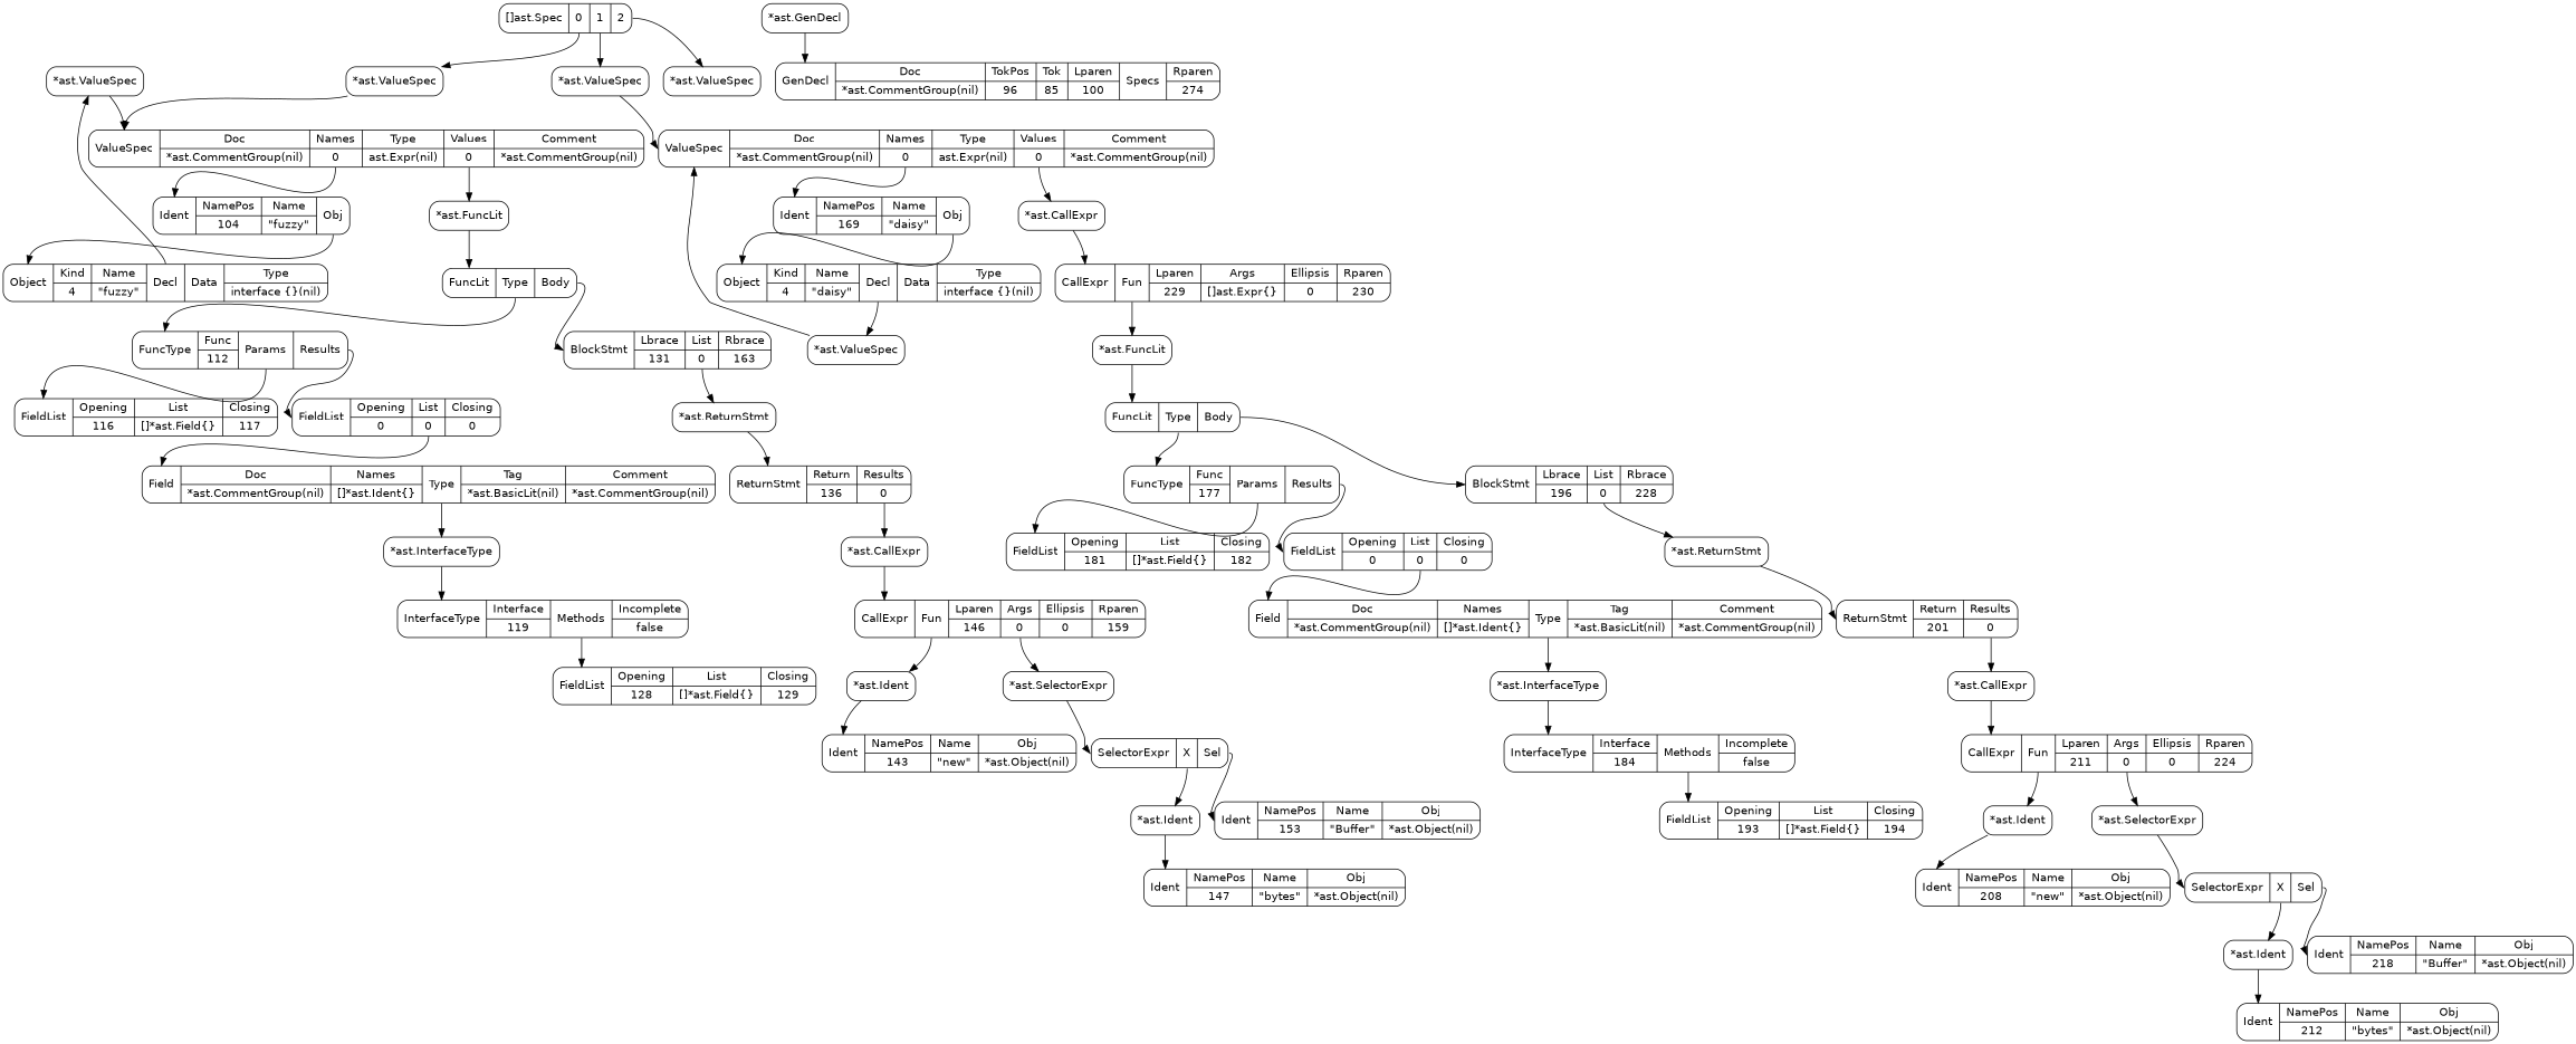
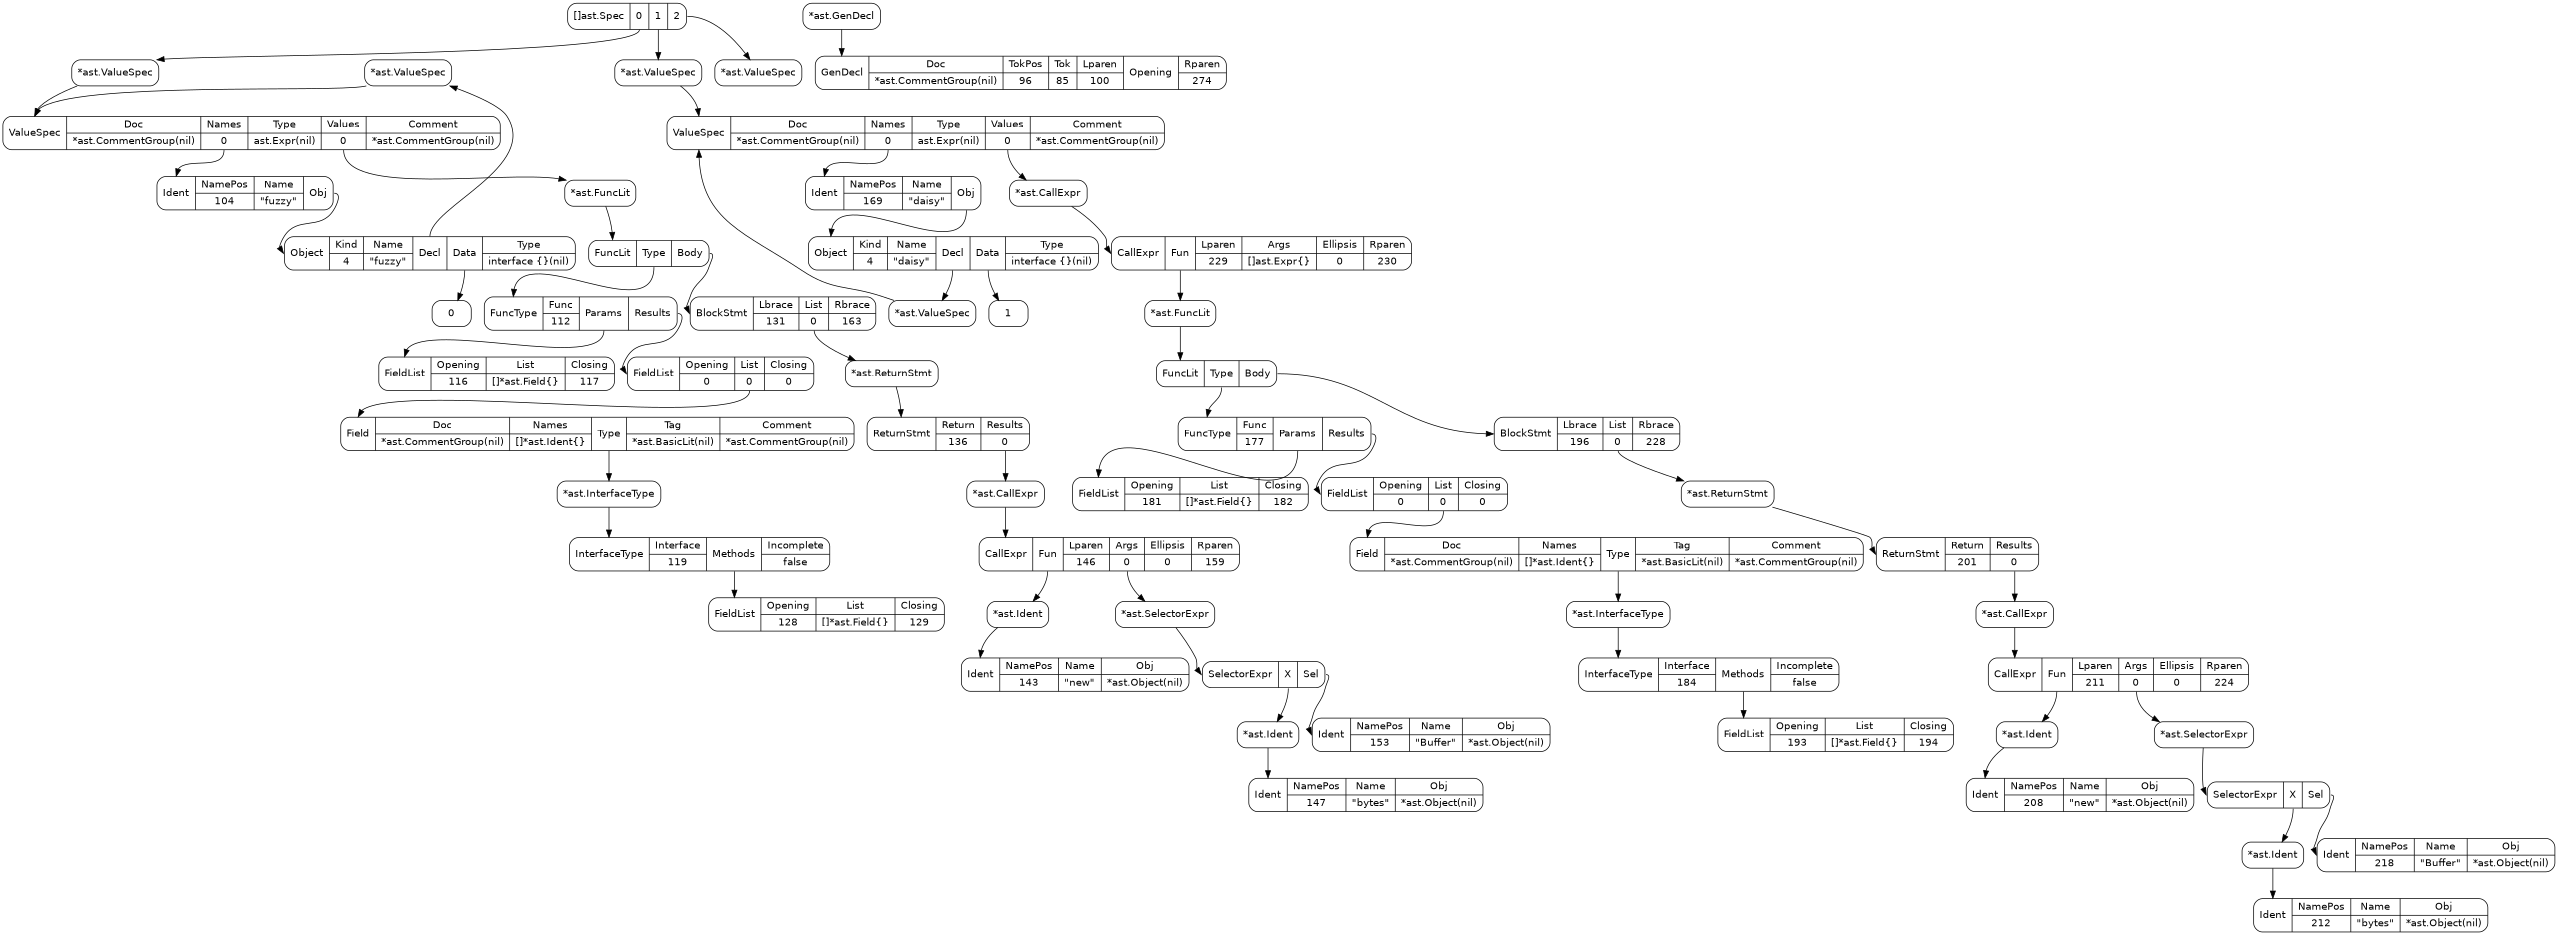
  digraph {
    fontname="DejaVu Sans"
    rankdir=TB
    node [fontname="DejaVu Sans" shape=Mrecord]
    edge [fontname="DejaVu Sans" headport=name tailport=name]
    n1 [label="<name> *ast.ValueSpec"]
    n2 [label="<name> ValueSpec |{<f0> Doc | *ast.CommentGroup(nil)} |{<f1> Names | {<31index0> 0}} |{<f2> Type | ast.Expr(nil)} |{<f3> Values | {<36index0> 0}} |{<f4> Comment | *ast.CommentGroup(nil)}  "]
    n3 [label="<name> Ident |{<f0> NamePos | 104} |{<f1> Name | \"fuzzy\"} |<f2> Obj "]
    n4 [label="<name> *ast.FuncLit"]
    n5 [label="<name> Object |{<f0> Kind | 4} |{<f1> Name | \"fuzzy\"} |<f2> Decl|<f3> Data|{<f4> Type | interface \{\}(nil)}  "]
    n6 [label="<name> FuncLit |<f0> Type|<f1> Body "]
+   n7 [label="<name> 0"]
    n8 [label="<name> FieldList |{<f0> Opening | 116} |{<f1> List | []*ast.Field\{\}} |{<f2> Closing | 117}  "]
    n9 [label="<name> FieldList |{<f0> Opening | 128} |{<f1> List | []*ast.Field\{\}} |{<f2> Closing | 129}  "]
    n10 [label="<name> InterfaceType |{<f0> Interface | 119} |<f1> Methods|{<f2> Incomplete | false}  "]
    n11 [label="<name> *ast.InterfaceType"]
    n12 [label="<name> Field |{<f0> Doc | *ast.CommentGroup(nil)} |{<f1> Names | []*ast.Ident\{\}} |<f2> Type|{<f3> Tag | *ast.BasicLit(nil)} |{<f4> Comment | *ast.CommentGroup(nil)}  "]
    n13 [label="<name> FieldList |{<f0> Opening | 0} |{<f1> List | {<42index0> 0}} |{<f2> Closing | 0}  "]
    n14 [label="<name> FuncType |{<f0> Func | 112} |<f1> Params|<f2> Results "]
    n15 [label="<name> Ident |{<f0> NamePos | 143} |{<f1> Name | \"new\"} |{<f2> Obj | *ast.Object(nil)}  "]
    n16 [label="<name> *ast.Ident"]
    n17 [label="<name> Ident |{<f0> NamePos | 147} |{<f1> Name | \"bytes\"} |{<f2> Obj | *ast.Object(nil)}  "]
    n18 [label="<name> *ast.Ident"]
    n19 [label="<name> Ident |{<f0> NamePos | 153} |{<f1> Name | \"Buffer\"} |{<f2> Obj | *ast.Object(nil)}  "]
    n20 [label="<name> SelectorExpr |<f0> X|<f1> Sel "]
    n21 [label="<name> *ast.SelectorExpr"]
    n22 [label="<name> CallExpr |<f0> Fun|{<f1> Lparen | 146} |{<f2> Args | {<56index0> 0}} |{<f3> Ellipsis | 0} |{<f4> Rparen | 159}  "]
    n23 [label="<name> *ast.CallExpr"]
    n24 [label="<name> ReturnStmt |{<f0> Return | 136} |{<f1> Results | {<52index0> 0}}  "]
    n25 [label="<name> *ast.ReturnStmt"]
    n26 [label="<name> BlockStmt |{<f0> Lbrace | 131} |{<f1> List | {<50index0> 0}} |{<f2> Rbrace | 163}  "]
    n27 [label="<name> *ast.ValueSpec"]
    n28 [label="<name> *ast.ValueSpec"]
    n29 [label="<name> ValueSpec |{<f0> Doc | *ast.CommentGroup(nil)} |{<f1> Names | {<67index0> 0}} |{<f2> Type | ast.Expr(nil)} |{<f3> Values | {<72index0> 0}} |{<f4> Comment | *ast.CommentGroup(nil)}  "]
    n30 [label="<name> Ident |{<f0> NamePos | 169} |{<f1> Name | \"daisy\"} |<f2> Obj "]
    n31 [label="<name> *ast.CallExpr"]
    n32 [label="<name> Object |{<f0> Kind | 4} |{<f1> Name | \"daisy\"} |<f2> Decl|<f3> Data|{<f4> Type | interface \{\}(nil)}  "]
    n33 [label="<name> CallExpr |<f0> Fun|{<f1> Lparen | 229} |{<f2> Args | []ast.Expr\{\}} |{<f3> Ellipsis | 0} |{<f4> Rparen | 230}  "]
+   n34 [label="<name> 1"]
    n35 [label="<name> FieldList |{<f0> Opening | 181} |{<f1> List | []*ast.Field\{\}} |{<f2> Closing | 182}  "]
    n36 [label="<name> FieldList |{<f0> Opening | 193} |{<f1> List | []*ast.Field\{\}} |{<f2> Closing | 194}  "]
    n37 [label="<name> InterfaceType |{<f0> Interface | 184} |<f1> Methods|{<f2> Incomplete | false}  "]
    n38 [label="<name> *ast.InterfaceType"]
    n39 [label="<name> Field |{<f0> Doc | *ast.CommentGroup(nil)} |{<f1> Names | []*ast.Ident\{\}} |<f2> Type|{<f3> Tag | *ast.BasicLit(nil)} |{<f4> Comment | *ast.CommentGroup(nil)}  "]
    n40 [label="<name> FieldList |{<f0> Opening | 0} |{<f1> List | {<79index0> 0}} |{<f2> Closing | 0}  "]
    n41 [label="<name> FuncType |{<f0> Func | 177} |<f1> Params|<f2> Results "]
    n42 [label="<name> Ident |{<f0> NamePos | 208} |{<f1> Name | \"new\"} |{<f2> Obj | *ast.Object(nil)}  "]
    n43 [label="<name> *ast.Ident"]
    n44 [label="<name> Ident |{<f0> NamePos | 212} |{<f1> Name | \"bytes\"} |{<f2> Obj | *ast.Object(nil)}  "]
    n45 [label="<name> *ast.Ident"]
    n46 [label="<name> Ident |{<f0> NamePos | 218} |{<f1> Name | \"Buffer\"} |{<f2> Obj | *ast.Object(nil)}  "]
    n47 [label="<name> SelectorExpr |<f0> X|<f1> Sel "]
    n48 [label="<name> *ast.SelectorExpr"]
    n49 [label="<name> CallExpr |<f0> Fun|{<f1> Lparen | 211} |{<f2> Args | {<93index0> 0}} |{<f3> Ellipsis | 0} |{<f4> Rparen | 224}  "]
    n50 [label="<name> *ast.CallExpr"]
    n51 [label="<name> ReturnStmt |{<f0> Return | 201} |{<f1> Results | {<89index0> 0}}  "]
    n52 [label="<name> *ast.ReturnStmt"]
    n53 [label="<name> BlockStmt |{<f0> Lbrace | 196} |{<f1> List | {<87index0> 0}} |{<f2> Rbrace | 228}  "]
    n54 [label="<name> FuncLit |<f0> Type|<f1> Body "]
    n55 [label="<name> *ast.FuncLit"]
    n56 [label="<name> *ast.ValueSpec"]
    n57 [label="<name> *ast.ValueSpec"]
    n58 [label="<name> []ast.Spec |<29index0> 0|<29index1> 1|<29index2> 2 "]
-   n59 [label="<name> GenDecl |{<f0> Doc | *ast.CommentGroup(nil)} |{<f1> TokPos | 96} |{<f2> Tok | 85} |{<f3> Lparen | 100} |<f4> Specs|{<f5> Rparen | 274}  "]
+   n59 [label="<name> GenDecl |{<f0> Doc | *ast.CommentGroup(nil)} |{<f1> TokPos | 96} |{<f2> Tok | 85} |{<f3> Lparen | 100} |<f4> Opening|{<f5> Rparen | 274}  "]
    n60 [label="<name> *ast.GenDecl"]
    n1 -> n2
    n2 -> n3 [tailport="31index0"]
    n2 -> n4 [tailport="36index0"]
    n3 -> n5 [tailport=f2]
    n4 -> n6
    n5 -> n1 [tailport=f2]
+   n5 -> n7 [tailport=f3]
    n6 -> n14 [tailport=f0]
    n6 -> n26 [tailport=f1]
    n10 -> n9 [tailport=f1]
    n11 -> n10
    n12 -> n11 [tailport=f2]
    n13 -> n12 [tailport="42index0"]
    n14 -> n8 [tailport=f1]
    n14 -> n13 [tailport=f2]
    n16 -> n15
    n18 -> n17
    n20 -> n18 [tailport=f0]
    n20 -> n19 [tailport=f1]
    n21 -> n20
    n22 -> n16 [tailport=f0]
    n22 -> n21 [tailport="56index0"]
    n23 -> n22
    n24 -> n23 [tailport="52index0"]
    n25 -> n24
    n26 -> n25 [tailport="50index0"]
    n27 -> n2
    n28 -> n29
    n29 -> n30 [tailport="67index0"]
    n29 -> n31 [tailport="72index0"]
    n30 -> n32 [tailport=f2]
    n31 -> n33
    n32 -> n28 [tailport=f2]
+   n32 -> n34 [tailport=f3]
    n33 -> n55 [tailport=f0]
    n37 -> n36 [tailport=f1]
    n38 -> n37
    n39 -> n38 [tailport=f2]
    n40 -> n39 [tailport="79index0"]
    n41 -> n35 [tailport=f1]
    n41 -> n40 [tailport=f2]
    n43 -> n42
    n45 -> n44
    n47 -> n45 [tailport=f0]
    n47 -> n46 [tailport=f1]
    n48 -> n47
    n49 -> n43 [tailport=f0]
    n49 -> n48 [tailport="93index0"]
    n50 -> n49
    n51 -> n50 [tailport="89index0"]
    n52 -> n51
    n53 -> n52 [tailport="87index0"]
    n54 -> n41 [tailport=f0]
    n54 -> n53 [tailport=f1]
    n55 -> n54
    n56 -> n29
    n58 -> n27 [tailport="29index0"]
    n58 -> n56 [tailport="29index1"]
    n58 -> n57 [tailport="29index2"]
    n60 -> n59
  }
